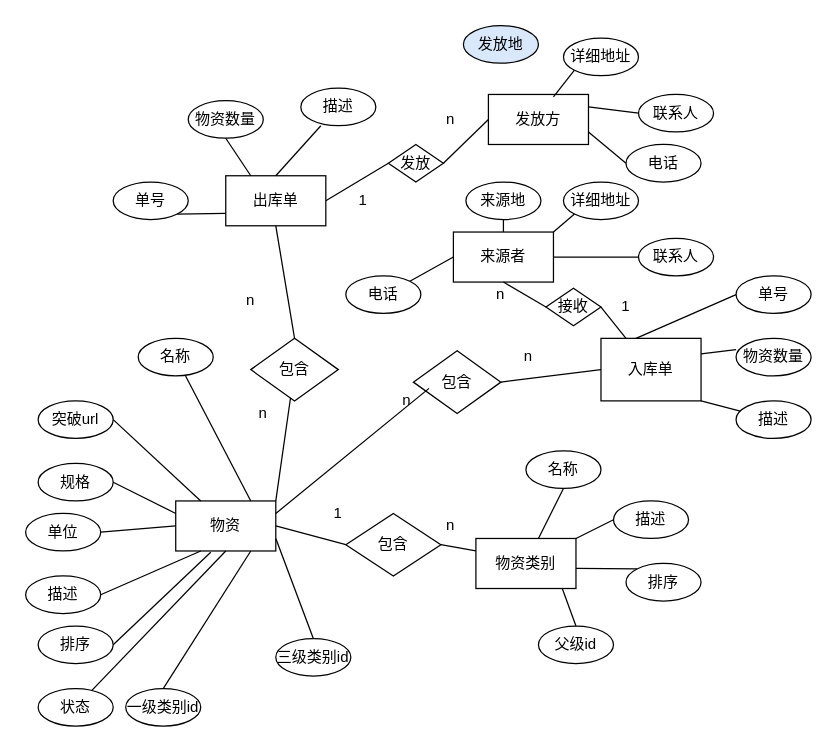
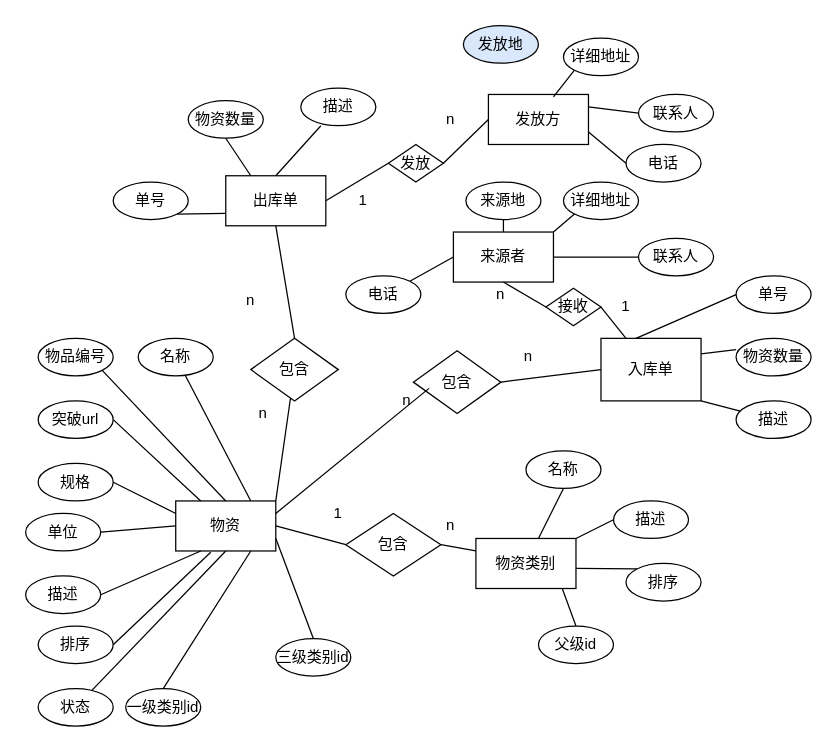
  <mxCell id="0" />
  <mxCell id="1" parent="0" />
  <mxCell id="2" value="物资" style="rounded=0;whiteSpace=wrap;html=1;" vertex="1" parent="1"><mxGeometry x="140" y="400" width="80" height="40" as="geometry" /></mxCell>
+ <mxCell id="3" value="物品编号" style="ellipse;whiteSpace=wrap;html=1;" vertex="1" parent="1"><mxGeometry x="30" y="270" width="60" height="30" as="geometry" /></mxCell>
  <mxCell id="4" value="名称" style="ellipse;whiteSpace=wrap;html=1;" vertex="1" parent="1"><mxGeometry x="110" y="270" width="60" height="30" as="geometry" /></mxCell>
  <mxCell id="5" value="突破url" style="ellipse;whiteSpace=wrap;html=1;" vertex="1" parent="1"><mxGeometry x="30" y="320" width="60" height="30" as="geometry" /></mxCell>
  <mxCell id="6" value="规格" style="ellipse;whiteSpace=wrap;html=1;" vertex="1" parent="1"><mxGeometry x="30" y="370" width="60" height="30" as="geometry" /></mxCell>
  <mxCell id="7" value="单位" style="ellipse;whiteSpace=wrap;html=1;" vertex="1" parent="1"><mxGeometry x="20" y="410" width="60" height="30" as="geometry" /></mxCell>
  <mxCell id="8" value="描述" style="ellipse;whiteSpace=wrap;html=1;" vertex="1" parent="1"><mxGeometry x="20" y="460" width="60" height="30" as="geometry" /></mxCell>
  <mxCell id="9" value="排序" style="ellipse;whiteSpace=wrap;html=1;" vertex="1" parent="1"><mxGeometry x="30" y="500" width="60" height="30" as="geometry" /></mxCell>
  <mxCell id="10" value="状态" style="ellipse;whiteSpace=wrap;html=1;" vertex="1" parent="1"><mxGeometry x="30" y="550" width="60" height="30" as="geometry" /></mxCell>
  <mxCell id="11" value="" style="endArrow=none;html=1;entryX=0.75;entryY=0;entryDx=0;entryDy=0;" edge="1" parent="1" source="4" target="2"><mxGeometry width="50" height="50" relative="1" as="geometry"><mxPoint x="290" y="430" as="sourcePoint" /><mxPoint x="340" y="380" as="targetPoint" /></mxGeometry></mxCell>
+ <mxCell id="12" value="" style="endArrow=none;html=1;entryX=0.5;entryY=0;entryDx=0;entryDy=0;exitX=1;exitY=1;exitDx=0;exitDy=0;" edge="1" parent="1" source="3" target="2"><mxGeometry width="50" height="50" relative="1" as="geometry"><mxPoint x="157.573" y="309.514" as="sourcePoint" /><mxPoint x="210" y="410" as="targetPoint" /></mxGeometry></mxCell>
  <mxCell id="13" value="" style="endArrow=none;html=1;entryX=0.25;entryY=0;entryDx=0;entryDy=0;exitX=1;exitY=0.5;exitDx=0;exitDy=0;" edge="1" parent="1" source="5" target="2"><mxGeometry width="50" height="50" relative="1" as="geometry"><mxPoint x="167.573" y="319.514" as="sourcePoint" /><mxPoint x="220" y="420" as="targetPoint" /></mxGeometry></mxCell>
  <mxCell id="14" value="" style="endArrow=none;html=1;entryX=0;entryY=0.25;entryDx=0;entryDy=0;exitX=1;exitY=0.5;exitDx=0;exitDy=0;" edge="1" parent="1" source="6" target="2"><mxGeometry width="50" height="50" relative="1" as="geometry"><mxPoint x="177.573" y="329.514" as="sourcePoint" /><mxPoint x="230" y="430" as="targetPoint" /></mxGeometry></mxCell>
  <mxCell id="15" value="" style="endArrow=none;html=1;entryX=0;entryY=0.5;entryDx=0;entryDy=0;exitX=1;exitY=0.5;exitDx=0;exitDy=0;" edge="1" parent="1" source="7" target="2"><mxGeometry width="50" height="50" relative="1" as="geometry"><mxPoint x="187.573" y="339.514" as="sourcePoint" /><mxPoint x="240" y="440" as="targetPoint" /></mxGeometry></mxCell>
  <mxCell id="16" value="" style="endArrow=none;html=1;entryX=0.25;entryY=1;entryDx=0;entryDy=0;exitX=1;exitY=0.5;exitDx=0;exitDy=0;" edge="1" parent="1" source="8" target="2"><mxGeometry width="50" height="50" relative="1" as="geometry"><mxPoint x="197.573" y="349.514" as="sourcePoint" /><mxPoint x="250" y="450" as="targetPoint" /></mxGeometry></mxCell>
  <mxCell id="17" value="" style="endArrow=none;html=1;entryX=1;entryY=0.5;entryDx=0;entryDy=0;exitX=0.35;exitY=1.025;exitDx=0;exitDy=0;exitPerimeter=0;" edge="1" parent="1" source="2" target="9"><mxGeometry width="50" height="50" relative="1" as="geometry"><mxPoint x="207.573" y="359.514" as="sourcePoint" /><mxPoint x="260" y="460" as="targetPoint" /></mxGeometry></mxCell>
  <mxCell id="18" value="" style="endArrow=none;html=1;exitX=0.5;exitY=1;exitDx=0;exitDy=0;" edge="1" parent="1" source="2" target="10"><mxGeometry width="50" height="50" relative="1" as="geometry"><mxPoint x="217.573" y="369.514" as="sourcePoint" /><mxPoint x="270" y="470" as="targetPoint" /></mxGeometry></mxCell>
  <mxCell id="19" value="一级类别id" style="ellipse;whiteSpace=wrap;html=1;" vertex="1" parent="1"><mxGeometry x="100" y="550" width="60" height="30" as="geometry" /></mxCell>
  <mxCell id="20" value="三级类别id" style="ellipse;whiteSpace=wrap;html=1;" vertex="1" parent="1"><mxGeometry x="220" y="510" width="60" height="30" as="geometry" /></mxCell>
  <mxCell id="21" value="" style="endArrow=none;html=1;entryX=0.5;entryY=0;entryDx=0;entryDy=0;exitX=0.75;exitY=1;exitDx=0;exitDy=0;" edge="1" parent="1" source="2" target="19"><mxGeometry width="50" height="50" relative="1" as="geometry"><mxPoint x="190" y="450" as="sourcePoint" /><mxPoint x="82.982" y="561.477" as="targetPoint" /></mxGeometry></mxCell>
  <mxCell id="22" value="" style="endArrow=none;html=1;entryX=0.5;entryY=0;entryDx=0;entryDy=0;exitX=1;exitY=0.75;exitDx=0;exitDy=0;" edge="1" parent="1" source="2" target="20"><mxGeometry width="50" height="50" relative="1" as="geometry"><mxPoint x="210" y="450" as="sourcePoint" /><mxPoint x="208" y="559.01" as="targetPoint" /></mxGeometry></mxCell>
  <mxCell id="23" value="物资类别" style="rounded=0;whiteSpace=wrap;html=1;" vertex="1" parent="1"><mxGeometry x="380" y="430" width="80" height="40" as="geometry" /></mxCell>
  <mxCell id="24" value="包含" style="rhombus;whiteSpace=wrap;html=1;" vertex="1" parent="1"><mxGeometry x="276" y="410" width="76" height="50" as="geometry" /></mxCell>
  <mxCell id="25" value="名称" style="ellipse;whiteSpace=wrap;html=1;" vertex="1" parent="1"><mxGeometry x="420" y="360" width="60" height="30" as="geometry" /></mxCell>
  <mxCell id="26" value="描述" style="ellipse;whiteSpace=wrap;html=1;" vertex="1" parent="1"><mxGeometry x="490" y="400" width="60" height="30" as="geometry" /></mxCell>
  <mxCell id="27" value="排序" style="ellipse;whiteSpace=wrap;html=1;" vertex="1" parent="1"><mxGeometry x="500" y="450" width="60" height="30" as="geometry" /></mxCell>
  <mxCell id="28" value="父级id" style="ellipse;whiteSpace=wrap;html=1;" vertex="1" parent="1"><mxGeometry x="430" y="500" width="60" height="30" as="geometry" /></mxCell>
  <mxCell id="29" value="" style="endArrow=none;html=1;entryX=0.5;entryY=1;entryDx=0;entryDy=0;" edge="1" parent="1" source="23" target="25"><mxGeometry width="50" height="50" relative="1" as="geometry"><mxPoint x="290" y="430" as="sourcePoint" /><mxPoint x="340" y="380" as="targetPoint" /></mxGeometry></mxCell>
  <mxCell id="30" value="" style="endArrow=none;html=1;entryX=0;entryY=0.5;entryDx=0;entryDy=0;exitX=1;exitY=0;exitDx=0;exitDy=0;" edge="1" parent="1" source="23" target="26"><mxGeometry width="50" height="50" relative="1" as="geometry"><mxPoint x="440" y="440" as="sourcePoint" /><mxPoint x="460" y="400" as="targetPoint" /></mxGeometry></mxCell>
  <mxCell id="31" value="" style="endArrow=none;html=1;entryX=0;entryY=0;entryDx=0;entryDy=0;" edge="1" parent="1" target="27"><mxGeometry width="50" height="50" relative="1" as="geometry"><mxPoint x="460" y="454" as="sourcePoint" /><mxPoint x="470" y="410" as="targetPoint" /></mxGeometry></mxCell>
  <mxCell id="32" value="" style="endArrow=none;html=1;entryX=0.5;entryY=0;entryDx=0;entryDy=0;exitX=0.863;exitY=1;exitDx=0;exitDy=0;exitPerimeter=0;" edge="1" parent="1" source="23" target="28"><mxGeometry width="50" height="50" relative="1" as="geometry"><mxPoint x="460" y="460" as="sourcePoint" /><mxPoint x="480" y="420" as="targetPoint" /></mxGeometry></mxCell>
  <mxCell id="33" value="" style="endArrow=none;html=1;entryX=0;entryY=0.25;entryDx=0;entryDy=0;exitX=1;exitY=0.5;exitDx=0;exitDy=0;" edge="1" parent="1" source="24" target="23"><mxGeometry width="50" height="50" relative="1" as="geometry"><mxPoint x="440" y="440" as="sourcePoint" /><mxPoint x="460" y="400" as="targetPoint" /></mxGeometry></mxCell>
  <mxCell id="34" value="" style="endArrow=none;html=1;exitX=1;exitY=0.5;exitDx=0;exitDy=0;entryX=0;entryY=0.5;entryDx=0;entryDy=0;" edge="1" parent="1" source="2" target="24"><mxGeometry width="50" height="50" relative="1" as="geometry"><mxPoint x="362" y="445" as="sourcePoint" /><mxPoint x="280" y="430" as="targetPoint" /></mxGeometry></mxCell>
  <mxCell id="35" value="1" style="text;html=1;strokeColor=none;fillColor=none;align=center;verticalAlign=middle;whiteSpace=wrap;rounded=0;" vertex="1" parent="1"><mxGeometry x="250" y="400" width="40" height="20" as="geometry" /></mxCell>
  <mxCell id="36" value="n" style="text;html=1;strokeColor=none;fillColor=none;align=center;verticalAlign=middle;whiteSpace=wrap;rounded=0;" vertex="1" parent="1"><mxGeometry x="340" y="410" width="40" height="20" as="geometry" /></mxCell>
  <mxCell id="37" value="出库单" style="rounded=0;whiteSpace=wrap;html=1;" vertex="1" parent="1"><mxGeometry x="180" y="140" width="80" height="40" as="geometry" /></mxCell>
  <mxCell id="38" value="入库单" style="rounded=0;whiteSpace=wrap;html=1;" vertex="1" parent="1"><mxGeometry x="480" y="270" width="80" height="50" as="geometry" /></mxCell>
  <mxCell id="39" value="包含" style="rhombus;whiteSpace=wrap;html=1;" vertex="1" parent="1"><mxGeometry x="200" y="270" width="70" height="50" as="geometry" /></mxCell>
  <mxCell id="40" value="包含" style="rhombus;whiteSpace=wrap;html=1;" vertex="1" parent="1"><mxGeometry x="330" y="280" width="70" height="50" as="geometry" /></mxCell>
  <mxCell id="41" value="" style="endArrow=none;html=1;exitX=1;exitY=0;exitDx=0;exitDy=0;" edge="1" parent="1" source="2" target="39"><mxGeometry width="50" height="50" relative="1" as="geometry"><mxPoint x="290" y="430" as="sourcePoint" /><mxPoint x="340" y="380" as="targetPoint" /></mxGeometry></mxCell>
  <mxCell id="42" value="" style="endArrow=none;html=1;exitX=1;exitY=0.25;exitDx=0;exitDy=0;entryX=0.75;entryY=0;entryDx=0;entryDy=0;" edge="1" parent="1" source="2" target="47"><mxGeometry width="50" height="50" relative="1" as="geometry"><mxPoint x="230" y="410" as="sourcePoint" /><mxPoint x="241.759" y="327.685" as="targetPoint" /></mxGeometry></mxCell>
  <mxCell id="43" value="" style="endArrow=none;html=1;exitX=0.5;exitY=0;exitDx=0;exitDy=0;entryX=0.5;entryY=1;entryDx=0;entryDy=0;" edge="1" parent="1" source="39" target="37"><mxGeometry width="50" height="50" relative="1" as="geometry"><mxPoint x="240" y="420" as="sourcePoint" /><mxPoint x="251.759" y="337.685" as="targetPoint" /></mxGeometry></mxCell>
  <mxCell id="44" value="" style="endArrow=none;html=1;exitX=1;exitY=0.5;exitDx=0;exitDy=0;entryX=0;entryY=0.5;entryDx=0;entryDy=0;" edge="1" parent="1" source="40" target="38"><mxGeometry width="50" height="50" relative="1" as="geometry"><mxPoint x="250" y="430" as="sourcePoint" /><mxPoint x="261.759" y="347.685" as="targetPoint" /></mxGeometry></mxCell>
  <mxCell id="45" value="n" style="text;html=1;strokeColor=none;fillColor=none;align=center;verticalAlign=middle;whiteSpace=wrap;rounded=0;" vertex="1" parent="1"><mxGeometry x="180" y="230" width="40" height="20" as="geometry" /></mxCell>
  <mxCell id="46" value="n" style="text;html=1;strokeColor=none;fillColor=none;align=center;verticalAlign=middle;whiteSpace=wrap;rounded=0;" vertex="1" parent="1"><mxGeometry x="190" y="320" width="40" height="20" as="geometry" /></mxCell>
  <mxCell id="47" value="n" style="text;html=1;strokeColor=none;fillColor=none;align=center;verticalAlign=middle;whiteSpace=wrap;rounded=0;" vertex="1" parent="1"><mxGeometry x="290" y="310" width="70" height="20" as="geometry" /></mxCell>
  <mxCell id="48" value="n" style="text;html=1;strokeColor=none;fillColor=none;align=center;verticalAlign=middle;whiteSpace=wrap;rounded=0;" vertex="1" parent="1"><mxGeometry x="402" y="275" width="40" height="20" as="geometry" /></mxCell>
  <mxCell id="49" value="单号" style="ellipse;whiteSpace=wrap;html=1;" vertex="1" parent="1"><mxGeometry x="90" y="145" width="60" height="30" as="geometry" /></mxCell>
  <mxCell id="50" value="物资数量" style="ellipse;whiteSpace=wrap;html=1;" vertex="1" parent="1"><mxGeometry x="150" y="80" width="60" height="30" as="geometry" /></mxCell>
  <mxCell id="51" value="描述" style="ellipse;whiteSpace=wrap;html=1;" vertex="1" parent="1"><mxGeometry x="240" y="70" width="60" height="30" as="geometry" /></mxCell>
  <mxCell id="52" value="" style="endArrow=none;html=1;entryX=1;entryY=1;entryDx=0;entryDy=0;exitX=0;exitY=0.75;exitDx=0;exitDy=0;" edge="1" parent="1" source="37" target="49"><mxGeometry width="50" height="50" relative="1" as="geometry"><mxPoint x="290" y="430" as="sourcePoint" /><mxPoint x="340" y="380" as="targetPoint" /></mxGeometry></mxCell>
  <mxCell id="53" value="" style="endArrow=none;html=1;entryX=0.5;entryY=1;entryDx=0;entryDy=0;exitX=0.25;exitY=0;exitDx=0;exitDy=0;" edge="1" parent="1" source="37" target="50"><mxGeometry width="50" height="50" relative="1" as="geometry"><mxPoint x="190" y="180" as="sourcePoint" /><mxPoint x="151.213" y="180.607" as="targetPoint" /></mxGeometry></mxCell>
  <mxCell id="54" value="" style="endArrow=none;html=1;entryX=0.267;entryY=1;entryDx=0;entryDy=0;entryPerimeter=0;exitX=0.5;exitY=0;exitDx=0;exitDy=0;" edge="1" parent="1" source="37" target="51"><mxGeometry width="50" height="50" relative="1" as="geometry"><mxPoint x="230" y="130" as="sourcePoint" /><mxPoint x="190" y="120" as="targetPoint" /></mxGeometry></mxCell>
  <mxCell id="55" value="物资数量" style="ellipse;whiteSpace=wrap;html=1;" vertex="1" parent="1"><mxGeometry x="588" y="270" width="60" height="30" as="geometry" /></mxCell>
  <mxCell id="56" value="描述" style="ellipse;whiteSpace=wrap;html=1;" vertex="1" parent="1"><mxGeometry x="588" y="320" width="60" height="30" as="geometry" /></mxCell>
  <mxCell id="57" value="单号" style="ellipse;whiteSpace=wrap;html=1;" vertex="1" parent="1"><mxGeometry x="588" y="220" width="60" height="30" as="geometry" /></mxCell>
  <mxCell id="58" value="" style="endArrow=none;html=1;entryX=0;entryY=0.5;entryDx=0;entryDy=0;" edge="1" parent="1" target="57"><mxGeometry width="50" height="50" relative="1" as="geometry"><mxPoint x="508" y="270" as="sourcePoint" /><mxPoint x="558" y="220" as="targetPoint" /></mxGeometry></mxCell>
  <mxCell id="59" value="" style="endArrow=none;html=1;entryX=0;entryY=0.3;entryDx=0;entryDy=0;entryPerimeter=0;exitX=1;exitY=0.25;exitDx=0;exitDy=0;" edge="1" parent="1" source="38" target="55"><mxGeometry width="50" height="50" relative="1" as="geometry"><mxPoint x="518" y="280" as="sourcePoint" /><mxPoint x="598" y="245" as="targetPoint" /></mxGeometry></mxCell>
  <mxCell id="60" value="" style="endArrow=none;html=1;exitX=1;exitY=1;exitDx=0;exitDy=0;" edge="1" parent="1" source="38" target="56"><mxGeometry width="50" height="50" relative="1" as="geometry"><mxPoint x="528" y="290" as="sourcePoint" /><mxPoint x="608" y="255" as="targetPoint" /></mxGeometry></mxCell>
  <mxCell id="61" value="发放" style="rhombus;whiteSpace=wrap;html=1;" vertex="1" parent="1"><mxGeometry x="310" y="115" width="44" height="30" as="geometry" /></mxCell>
  <mxCell id="62" value="发放方" style="rounded=0;whiteSpace=wrap;html=1;" vertex="1" parent="1"><mxGeometry x="390" y="75" width="80" height="40" as="geometry" /></mxCell>
  <mxCell id="63" value="" style="endArrow=none;html=1;exitX=1;exitY=0.5;exitDx=0;exitDy=0;entryX=0;entryY=0.5;entryDx=0;entryDy=0;" edge="1" parent="1" source="37" target="61"><mxGeometry width="50" height="50" relative="1" as="geometry"><mxPoint x="290" y="190" as="sourcePoint" /><mxPoint x="340" y="140" as="targetPoint" /></mxGeometry></mxCell>
  <mxCell id="64" value="" style="endArrow=none;html=1;exitX=1;exitY=0.5;exitDx=0;exitDy=0;entryX=0;entryY=0.5;entryDx=0;entryDy=0;" edge="1" parent="1" source="61" target="62"><mxGeometry width="50" height="50" relative="1" as="geometry"><mxPoint x="270" y="170" as="sourcePoint" /><mxPoint x="320" y="140" as="targetPoint" /></mxGeometry></mxCell>
  <mxCell id="65" value="1" style="text;html=1;strokeColor=none;fillColor=none;align=center;verticalAlign=middle;whiteSpace=wrap;rounded=0;" vertex="1" parent="1"><mxGeometry x="270" y="150" width="40" height="20" as="geometry" /></mxCell>
  <mxCell id="66" value="n" style="text;html=1;strokeColor=none;fillColor=none;align=center;verticalAlign=middle;whiteSpace=wrap;rounded=0;" vertex="1" parent="1"><mxGeometry x="340" y="85" width="40" height="20" as="geometry" /></mxCell>
  <mxCell id="67" value="发放地" style="ellipse;whiteSpace=wrap;html=1;fillColor=#dae8fc;" vertex="1" parent="1"><mxGeometry x="370" y="20" width="60" height="30" as="geometry" /></mxCell>
  <mxCell id="68" value="详细地址" style="ellipse;whiteSpace=wrap;html=1;" vertex="1" parent="1"><mxGeometry x="450" y="30" width="60" height="30" as="geometry" /></mxCell>
  <mxCell id="69" value="联系人" style="ellipse;whiteSpace=wrap;html=1;" vertex="1" parent="1"><mxGeometry x="510" y="75" width="60" height="30" as="geometry" /></mxCell>
  <mxCell id="70" value="电话" style="ellipse;whiteSpace=wrap;html=1;" vertex="1" parent="1"><mxGeometry x="500" y="115" width="60" height="30" as="geometry" /></mxCell>
  <mxCell id="71" value="接收" style="rhombus;whiteSpace=wrap;html=1;" vertex="1" parent="1"><mxGeometry x="436" y="230" width="44" height="30" as="geometry" /></mxCell>
  <mxCell id="72" value="来源者" style="rounded=0;whiteSpace=wrap;html=1;" vertex="1" parent="1"><mxGeometry x="362" y="185" width="80" height="40" as="geometry" /></mxCell>
  <mxCell id="73" value="" style="endArrow=none;html=1;exitX=0;exitY=0.5;exitDx=0;exitDy=0;entryX=0.5;entryY=1;entryDx=0;entryDy=0;" edge="1" parent="1" source="71" target="72"><mxGeometry width="50" height="50" relative="1" as="geometry"><mxPoint x="270" y="285" as="sourcePoint" /><mxPoint x="320" y="255" as="targetPoint" /></mxGeometry></mxCell>
  <mxCell id="74" value="来源地" style="ellipse;whiteSpace=wrap;html=1;" vertex="1" parent="1"><mxGeometry x="372" y="145" width="60" height="30" as="geometry" /></mxCell>
  <mxCell id="75" value="详细地址" style="ellipse;whiteSpace=wrap;html=1;" vertex="1" parent="1"><mxGeometry x="450" y="145" width="60" height="30" as="geometry" /></mxCell>
  <mxCell id="76" value="联系人" style="ellipse;whiteSpace=wrap;html=1;" vertex="1" parent="1"><mxGeometry x="510" y="190" width="60" height="30" as="geometry" /></mxCell>
  <mxCell id="77" value="电话" style="ellipse;whiteSpace=wrap;html=1;" vertex="1" parent="1"><mxGeometry x="276" y="220" width="60" height="30" as="geometry" /></mxCell>
  <mxCell id="78" value="" style="endArrow=none;html=1;entryX=0;entryY=0.5;entryDx=0;entryDy=0;exitX=1;exitY=0.5;exitDx=0;exitDy=0;" edge="1" parent="1" source="72" target="76"><mxGeometry width="50" height="50" relative="1" as="geometry"><mxPoint x="290" y="330" as="sourcePoint" /><mxPoint x="340" y="280" as="targetPoint" /></mxGeometry></mxCell>
  <mxCell id="79" value="" style="endArrow=none;html=1;exitX=0;exitY=0.5;exitDx=0;exitDy=0;entryX=1;entryY=0;entryDx=0;entryDy=0;" edge="1" parent="1" source="72" target="77"><mxGeometry width="50" height="50" relative="1" as="geometry"><mxPoint x="310" y="230" as="sourcePoint" /><mxPoint x="360" y="180" as="targetPoint" /></mxGeometry></mxCell>
  <mxCell id="80" value="" style="endArrow=none;html=1;exitX=0.5;exitY=0;exitDx=0;exitDy=0;entryX=0.5;entryY=1;entryDx=0;entryDy=0;" edge="1" parent="1" source="72" target="74"><mxGeometry width="50" height="50" relative="1" as="geometry"><mxPoint x="372" y="215" as="sourcePoint" /><mxPoint x="337.213" y="234.393" as="targetPoint" /></mxGeometry></mxCell>
  <mxCell id="81" value="" style="endArrow=none;html=1;exitX=0;exitY=1;exitDx=0;exitDy=0;entryX=1;entryY=0;entryDx=0;entryDy=0;" edge="1" parent="1" source="75" target="72"><mxGeometry width="50" height="50" relative="1" as="geometry"><mxPoint x="382" y="225" as="sourcePoint" /><mxPoint x="347.213" y="244.393" as="targetPoint" /></mxGeometry></mxCell>
  <mxCell id="82" value="" style="endArrow=none;html=1;exitX=0;exitY=1;exitDx=0;exitDy=0;entryX=0.65;entryY=0.05;entryDx=0;entryDy=0;entryPerimeter=0;" edge="1" parent="1" source="68" target="62"><mxGeometry width="50" height="50" relative="1" as="geometry"><mxPoint x="478.787" y="190.607" as="sourcePoint" /><mxPoint x="462" y="205" as="targetPoint" /></mxGeometry></mxCell>
  <mxCell id="83" value="" style="endArrow=none;html=1;exitX=0;exitY=0.5;exitDx=0;exitDy=0;entryX=1;entryY=0.25;entryDx=0;entryDy=0;" edge="1" parent="1" source="69" target="62"><mxGeometry width="50" height="50" relative="1" as="geometry"><mxPoint x="488.787" y="200.607" as="sourcePoint" /><mxPoint x="472" y="215" as="targetPoint" /></mxGeometry></mxCell>
  <mxCell id="84" value="" style="endArrow=none;html=1;exitX=0;exitY=0.5;exitDx=0;exitDy=0;entryX=1;entryY=0.75;entryDx=0;entryDy=0;fontStyle=1" edge="1" parent="1" source="70" target="62"><mxGeometry width="50" height="50" relative="1" as="geometry"><mxPoint x="498.787" y="210.607" as="sourcePoint" /><mxPoint x="482" y="225" as="targetPoint" /></mxGeometry></mxCell>
  <mxCell id="85" value="" style="endArrow=none;html=1;entryX=1;entryY=0.5;entryDx=0;entryDy=0;" edge="1" parent="1" source="38" target="71"><mxGeometry width="50" height="50" relative="1" as="geometry"><mxPoint x="450" y="310" as="sourcePoint" /><mxPoint x="500" y="260" as="targetPoint" /></mxGeometry></mxCell>
  <mxCell id="86" value="n" style="text;html=1;strokeColor=none;fillColor=none;align=center;verticalAlign=middle;whiteSpace=wrap;rounded=0;" vertex="1" parent="1"><mxGeometry x="380" y="225" width="40" height="20" as="geometry" /></mxCell>
  <mxCell id="87" value="1" style="text;html=1;strokeColor=none;fillColor=none;align=center;verticalAlign=middle;whiteSpace=wrap;rounded=0;" vertex="1" parent="1"><mxGeometry x="480" y="235" width="40" height="20" as="geometry" /></mxCell>
